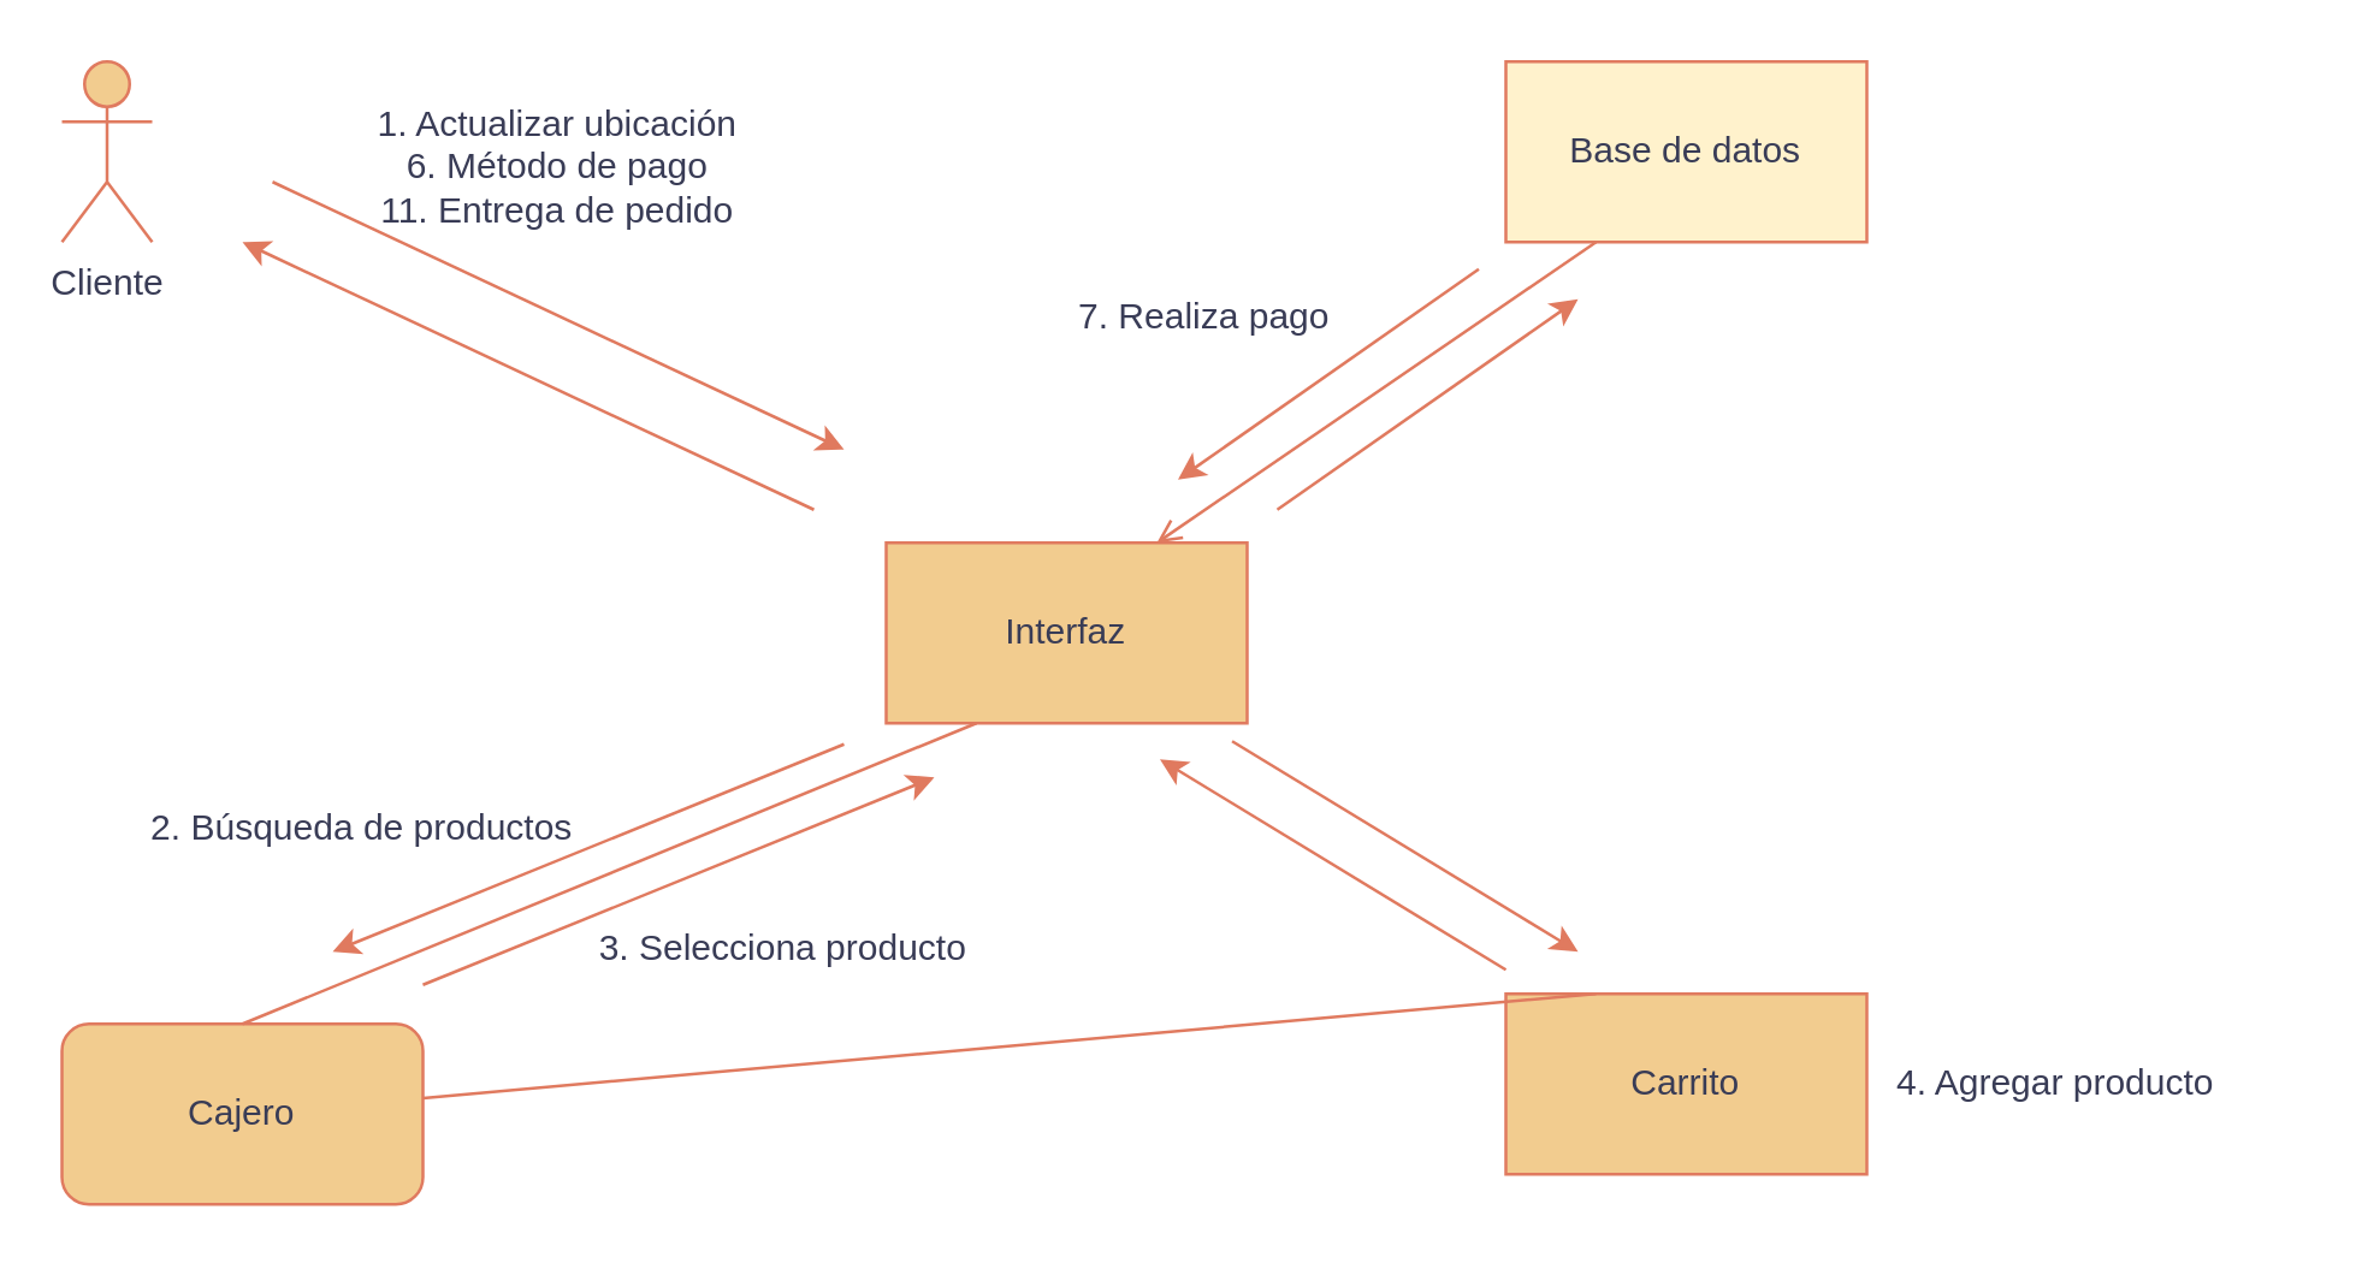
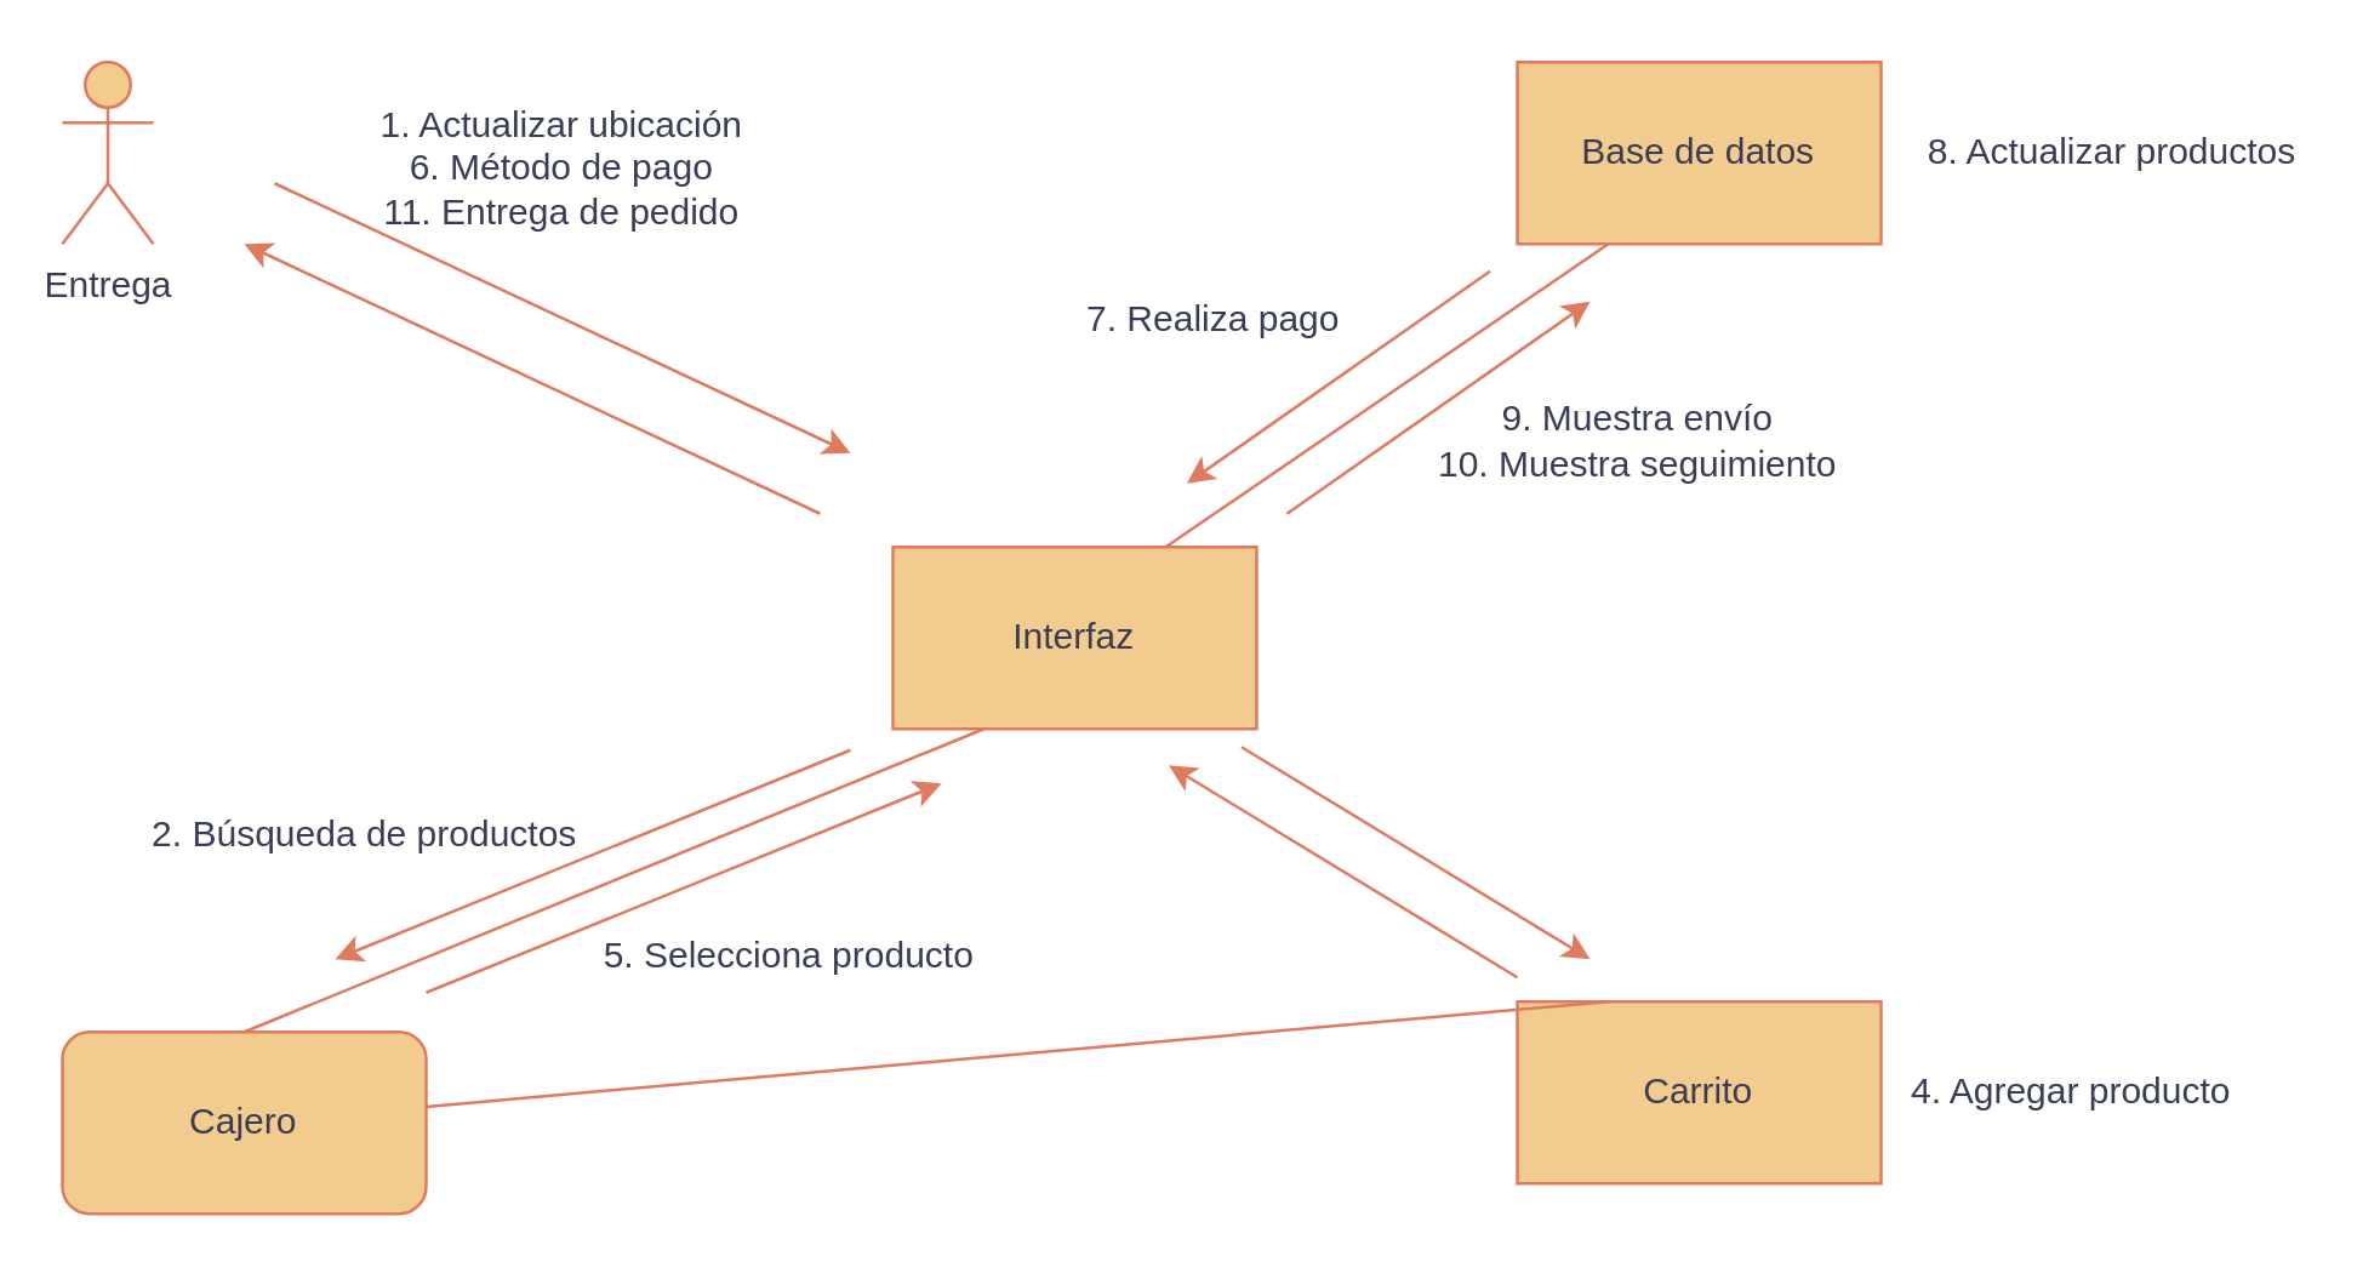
  <mxCell id="0" />
  <mxCell id="1" parent="0" />
  <mxCell id="2" value="Interfaz" style="rounded=0;whiteSpace=wrap;html=1;labelBackgroundColor=none;fillColor=#F2CC8F;strokeColor=#E07A5F;fontColor=#393C56;" parent="1" vertex="1"><mxGeometry x="294" y="180" width="120" height="60" as="geometry" /></mxCell>
- <mxCell id="3" value="Cliente" style="shape=umlActor;verticalLabelPosition=bottom;verticalAlign=top;html=1;outlineConnect=0;labelBackgroundColor=none;fillColor=#F2CC8F;strokeColor=#E07A5F;fontColor=#393C56;rounded=0;" parent="1" vertex="1"><mxGeometry x="20" y="20" width="30" height="60" as="geometry" /></mxCell>
+ <mxCell id="3" value="Entrega" style="shape=umlActor;verticalLabelPosition=bottom;verticalAlign=top;html=1;outlineConnect=0;labelBackgroundColor=none;fillColor=#F2CC8F;strokeColor=#E07A5F;fontColor=#393C56;rounded=0;" parent="1" vertex="1"><mxGeometry x="20" y="20" width="30" height="60" as="geometry" /></mxCell>
  <mxCell id="4" value="Carrito" style="rounded=0;whiteSpace=wrap;html=1;labelBackgroundColor=none;fillColor=#F2CC8F;strokeColor=#E07A5F;fontColor=#393C56;" parent="1" vertex="1"><mxGeometry x="500" y="330" width="120" height="60" as="geometry" /></mxCell>
  <mxCell id="5" value="Cajero" style="whiteSpace=wrap;html=1;labelBackgroundColor=none;fillColor=#F2CC8F;strokeColor=#E07A5F;fontColor=#393C56;rounded=1;" parent="1" vertex="1"><mxGeometry x="20" y="340" width="120" height="60" as="geometry" /></mxCell>
- <mxCell id="6" value="Base de datos" style="rounded=0;whiteSpace=wrap;html=1;labelBackgroundColor=none;fillColor=#fff2cc;strokeColor=#E07A5F;fontColor=#393C56;" parent="1" vertex="1"><mxGeometry x="500" y="20" width="120" height="60" as="geometry" /></mxCell>
+ <mxCell id="6" value="Base de datos" style="rounded=0;whiteSpace=wrap;html=1;labelBackgroundColor=none;fillColor=#F2CC8F;strokeColor=#E07A5F;fontColor=#393C56;" parent="1" vertex="1"><mxGeometry x="500" y="20" width="120" height="60" as="geometry" /></mxCell>
  <mxCell id="7" value="" style="endArrow=none;html=1;rounded=0;entryX=0.25;entryY=1;entryDx=0;entryDy=0;exitX=0.5;exitY=0;exitDx=0;exitDy=0;labelBackgroundColor=none;strokeColor=#E07A5F;fontColor=default;" parent="1" source="5" target="2" edge="1"><mxGeometry width="50" height="50" relative="1" as="geometry"><mxPoint x="30" y="217" as="sourcePoint" /><mxPoint x="304" y="340" as="targetPoint" /></mxGeometry></mxCell>
  <mxCell id="8" value="" style="endArrow=none;html=1;rounded=0;exitX=0.25;exitY=0;exitDx=0;exitDy=0;labelBackgroundColor=none;strokeColor=#E07A5F;fontColor=default;" parent="1" source="4" target="5" edge="1"><mxGeometry width="50" height="50" relative="1" as="geometry"><mxPoint x="90" y="350" as="sourcePoint" /><mxPoint x="334" y="250" as="targetPoint" /></mxGeometry></mxCell>
- <mxCell id="9" value="" style="endArrow=open;html=1;rounded=0;entryX=0.75;entryY=0;entryDx=0;entryDy=0;exitX=0.25;exitY=1;exitDx=0;exitDy=0;labelBackgroundColor=none;strokeColor=#E07A5F;fontColor=default;" parent="1" source="6" target="2" edge="1"><mxGeometry width="50" height="50" relative="1" as="geometry"><mxPoint x="60" y="67" as="sourcePoint" /><mxPoint x="334" y="190" as="targetPoint" /></mxGeometry></mxCell>
+ <mxCell id="9" value="" style="endArrow=none;html=1;rounded=0;entryX=0.75;entryY=0;entryDx=0;entryDy=0;exitX=0.25;exitY=1;exitDx=0;exitDy=0;labelBackgroundColor=none;strokeColor=#E07A5F;fontColor=default;" parent="1" source="6" target="2" edge="1"><mxGeometry width="50" height="50" relative="1" as="geometry"><mxPoint x="60" y="67" as="sourcePoint" /><mxPoint x="334" y="190" as="targetPoint" /></mxGeometry></mxCell>
  <mxCell id="10" value="" style="endArrow=classic;html=1;rounded=0;labelBackgroundColor=none;strokeColor=#E07A5F;fontColor=default;" parent="1" edge="1"><mxGeometry width="50" height="50" relative="1" as="geometry"><mxPoint x="90" y="60" as="sourcePoint" /><mxPoint x="280" y="149" as="targetPoint" /></mxGeometry></mxCell>
  <mxCell id="11" value="" style="endArrow=classic;html=1;rounded=0;labelBackgroundColor=none;strokeColor=#E07A5F;fontColor=default;" parent="1" edge="1"><mxGeometry width="50" height="50" relative="1" as="geometry"><mxPoint x="270" y="169" as="sourcePoint" /><mxPoint x="80" y="80" as="targetPoint" /></mxGeometry></mxCell>
  <mxCell id="12" value="" style="endArrow=classic;html=1;rounded=0;labelBackgroundColor=none;strokeColor=#E07A5F;fontColor=default;" parent="1" edge="1"><mxGeometry width="50" height="50" relative="1" as="geometry"><mxPoint x="424" y="169" as="sourcePoint" /><mxPoint x="524" y="99" as="targetPoint" /></mxGeometry></mxCell>
  <mxCell id="13" value="" style="endArrow=classic;html=1;rounded=0;labelBackgroundColor=none;strokeColor=#E07A5F;fontColor=default;" parent="1" edge="1"><mxGeometry width="50" height="50" relative="1" as="geometry"><mxPoint x="140" y="327" as="sourcePoint" /><mxPoint x="310" y="258" as="targetPoint" /></mxGeometry></mxCell>
  <mxCell id="14" value="" style="endArrow=classic;html=1;rounded=0;labelBackgroundColor=none;strokeColor=#E07A5F;fontColor=default;" parent="1" edge="1"><mxGeometry width="50" height="50" relative="1" as="geometry"><mxPoint x="280" y="247" as="sourcePoint" /><mxPoint x="110" y="316" as="targetPoint" /></mxGeometry></mxCell>
  <mxCell id="15" value="" style="endArrow=classic;html=1;rounded=0;labelBackgroundColor=none;strokeColor=#E07A5F;fontColor=default;" parent="1" edge="1"><mxGeometry width="50" height="50" relative="1" as="geometry"><mxPoint x="500" y="322" as="sourcePoint" /><mxPoint x="385" y="252" as="targetPoint" /></mxGeometry></mxCell>
  <mxCell id="16" value="1. Actualizar ubicación&lt;div&gt;6. Método de pago&lt;/div&gt;&lt;div&gt;11. Entrega de pedido&lt;/div&gt;" style="text;html=1;align=center;verticalAlign=middle;whiteSpace=wrap;rounded=0;labelBackgroundColor=none;fontColor=#393C56;" parent="1" vertex="1"><mxGeometry x="120" y="40" width="130" height="30" as="geometry" /></mxCell>
  <mxCell id="17" value="" style="endArrow=classic;html=1;rounded=0;labelBackgroundColor=none;strokeColor=#E07A5F;fontColor=default;" parent="1" edge="1"><mxGeometry width="50" height="50" relative="1" as="geometry"><mxPoint x="491" y="89" as="sourcePoint" /><mxPoint x="391" y="159" as="targetPoint" /></mxGeometry></mxCell>
  <mxCell id="18" value="7. Realiza pago" style="text;html=1;align=center;verticalAlign=middle;whiteSpace=wrap;rounded=0;labelBackgroundColor=none;fontColor=#393C56;" parent="1" vertex="1"><mxGeometry x="320" y="90" width="160" height="30" as="geometry" /></mxCell>
+ <mxCell id="19" value="9. Muestra envío&lt;div&gt;10. Muestra seguimiento&lt;/div&gt;" style="text;html=1;align=center;verticalAlign=middle;whiteSpace=wrap;rounded=0;labelBackgroundColor=none;fontColor=#393C56;" parent="1" vertex="1"><mxGeometry x="460" y="130" width="160" height="30" as="geometry" /></mxCell>
+ <mxCell id="20" value="8. Actualizar productos" style="text;html=1;align=center;verticalAlign=middle;whiteSpace=wrap;rounded=0;labelBackgroundColor=none;fontColor=#393C56;" parent="1" vertex="1"><mxGeometry x="630" y="35" width="133" height="30" as="geometry" /></mxCell>
  <mxCell id="21" value="" style="endArrow=classic;html=1;rounded=0;labelBackgroundColor=none;strokeColor=#E07A5F;fontColor=default;" parent="1" edge="1"><mxGeometry width="50" height="50" relative="1" as="geometry"><mxPoint x="409" y="246" as="sourcePoint" /><mxPoint x="524" y="316" as="targetPoint" /></mxGeometry></mxCell>
  <mxCell id="22" value="2. Búsqueda de productos" style="text;html=1;align=center;verticalAlign=middle;whiteSpace=wrap;rounded=0;labelBackgroundColor=none;fontColor=#393C56;" parent="1" vertex="1"><mxGeometry x="40" y="260" width="160" height="30" as="geometry" /></mxCell>
- <mxCell id="23" value="3. Selecciona producto" style="text;html=1;align=center;verticalAlign=middle;whiteSpace=wrap;rounded=0;labelBackgroundColor=none;fontColor=#393C56;" parent="1" vertex="1"><mxGeometry x="180" y="300" width="160" height="30" as="geometry" /></mxCell>
+ <mxCell id="23" value="5. Selecciona producto" style="text;html=1;align=center;verticalAlign=middle;whiteSpace=wrap;rounded=0;labelBackgroundColor=none;fontColor=#393C56;" parent="1" vertex="1"><mxGeometry x="180" y="300" width="160" height="30" as="geometry" /></mxCell>
  <mxCell id="24" value="4. Agregar producto" style="text;html=1;align=center;verticalAlign=middle;whiteSpace=wrap;rounded=0;labelBackgroundColor=none;fontColor=#393C56;" parent="1" vertex="1"><mxGeometry x="603" y="345" width="160" height="30" as="geometry" /></mxCell>
